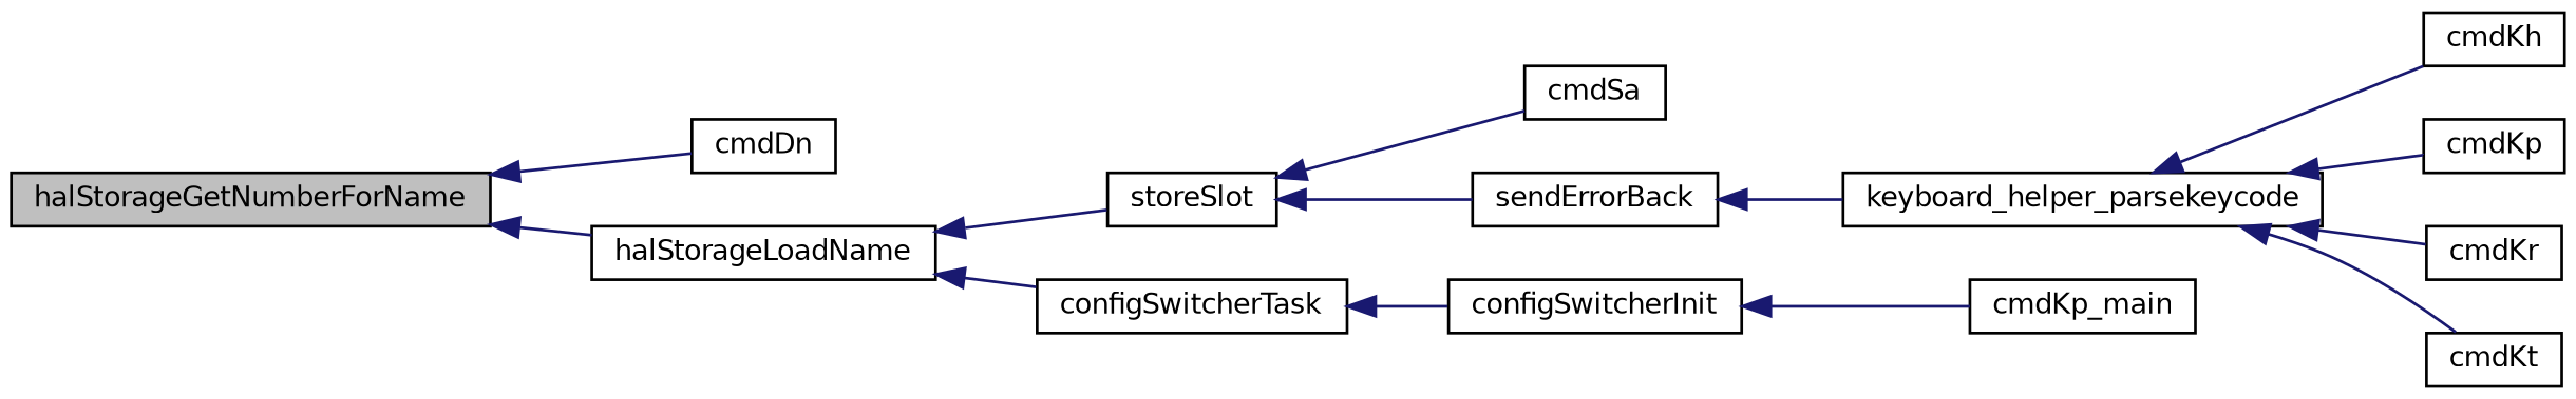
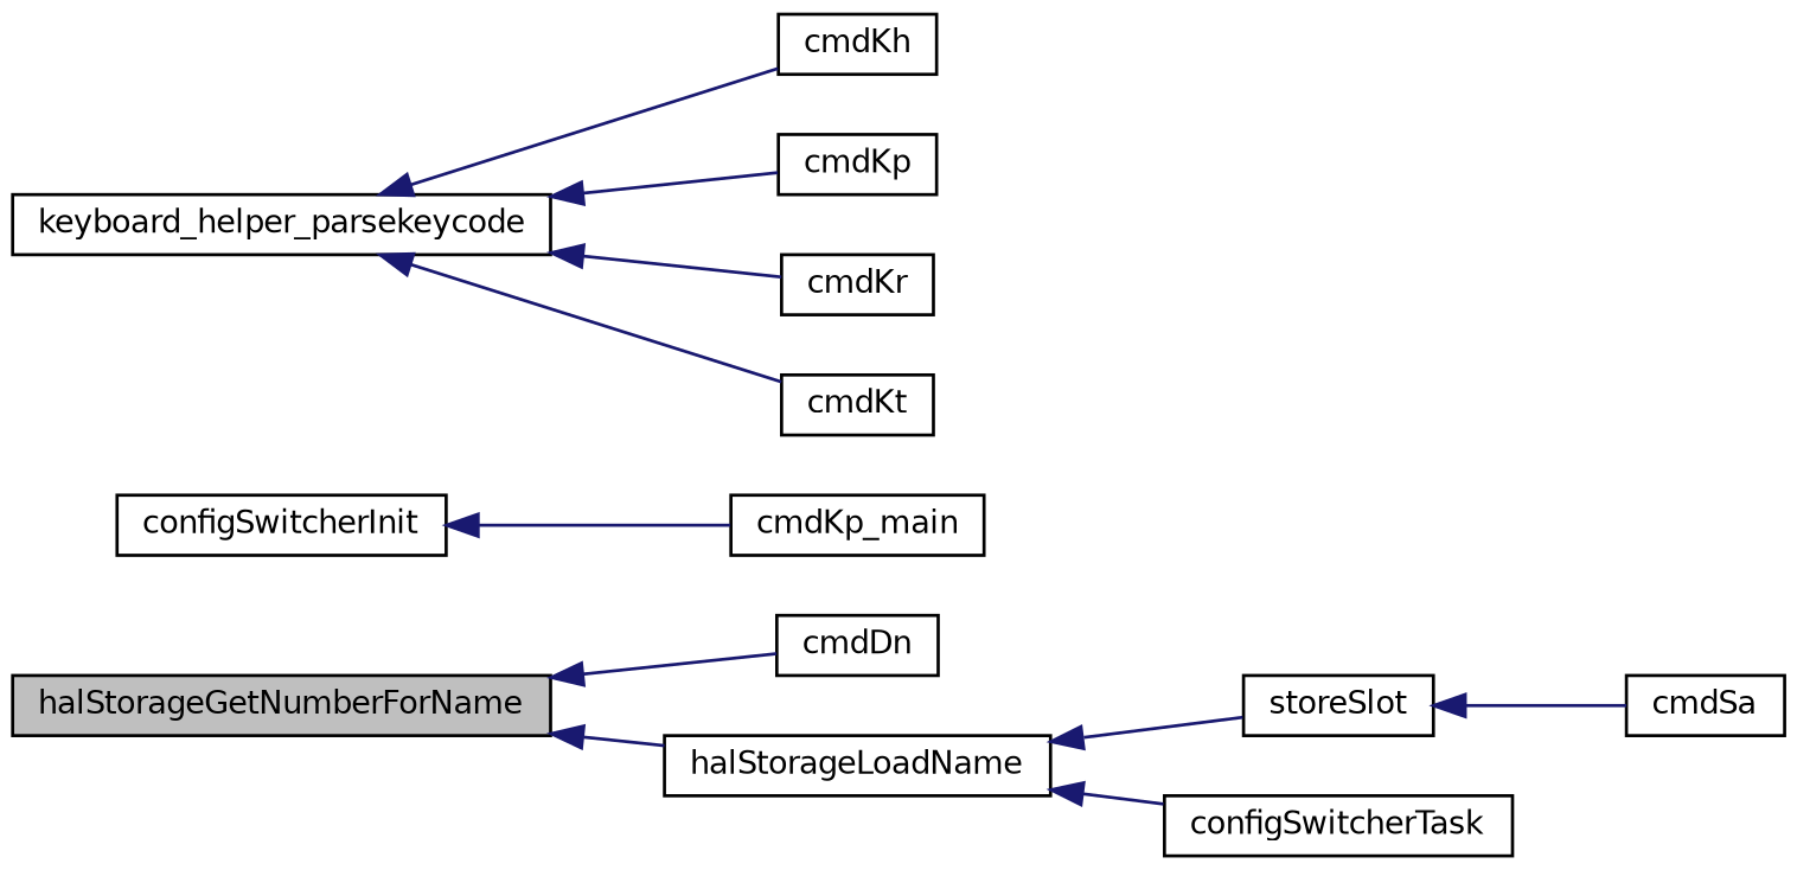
  digraph {
    rankdir=LR
    node [color=black fillcolor=white fontname=Helvetica fontsize=10 shape=record style=filled]
    edge [color=midnightblue dir=back fontname=Helvetica fontsize=10 labelfontname=Helvetica labelfontsize=10 style=solid]
    n1 [fillcolor=grey75 fontcolor=black height=0.2 label=halStorageGetNumberForName width=0.4]
    n2 [height=0.2 label=cmdDn width=0.4]
    n3 [height=0.2 label=halStorageLoadName width=0.4]
    n4 [height=0.2 label=storeSlot width=0.4]
    n5 [height=0.2 label=configSwitcherTask width=0.4]
    n6 [height=0.2 label=cmdSa width=0.4]
-   n7 [height=0.2 label=sendErrorBack width=0.4]
    n8 [height=0.2 label=configSwitcherInit width=0.4]
    n9 [height=0.2 label=cmdKp_main width=0.4]
    n10 [height=0.2 label=keyboard_helper_parsekeycode width=0.4]
    n11 [height=0.2 label=cmdKh width=0.4]
    n12 [height=0.2 label=cmdKp width=0.4]
    n13 [height=0.2 label=cmdKr width=0.4]
    n14 [height=0.2 label=cmdKt width=0.4]
    n1 -> n2
    n1 -> n3
    n3 -> n4
    n3 -> n5
    n4 -> n6
-   n4 -> n7
-   n5 -> n8
-   n7 -> n10
    n8 -> n9
    n10 -> n11
    n10 -> n12
    n10 -> n13
    n10 -> n14
  }
